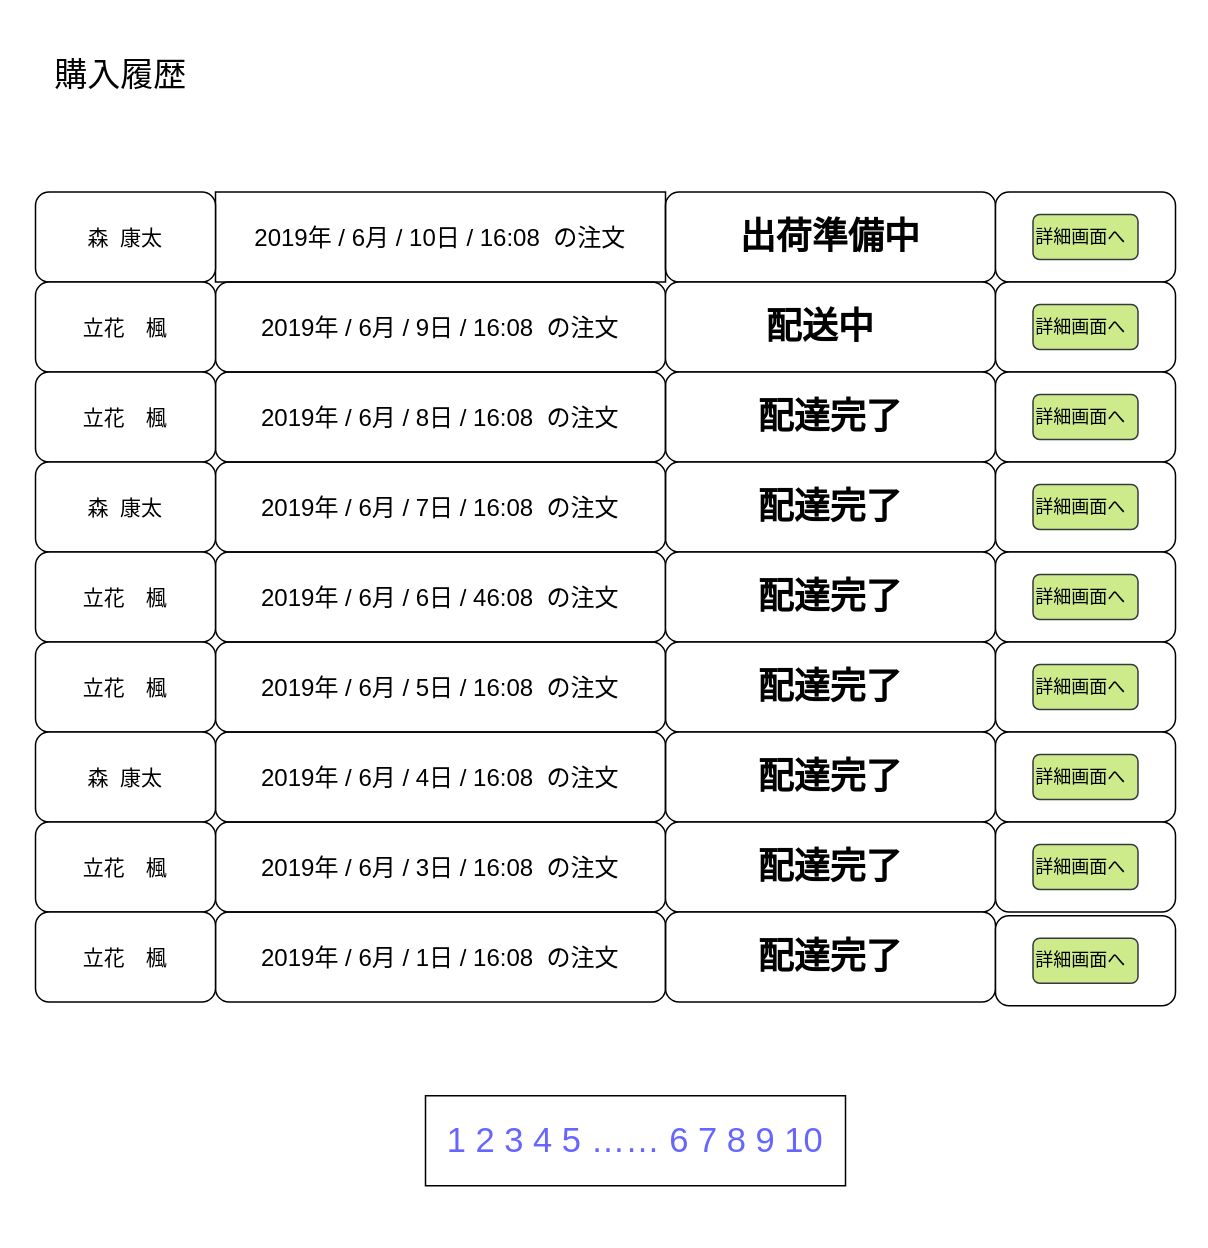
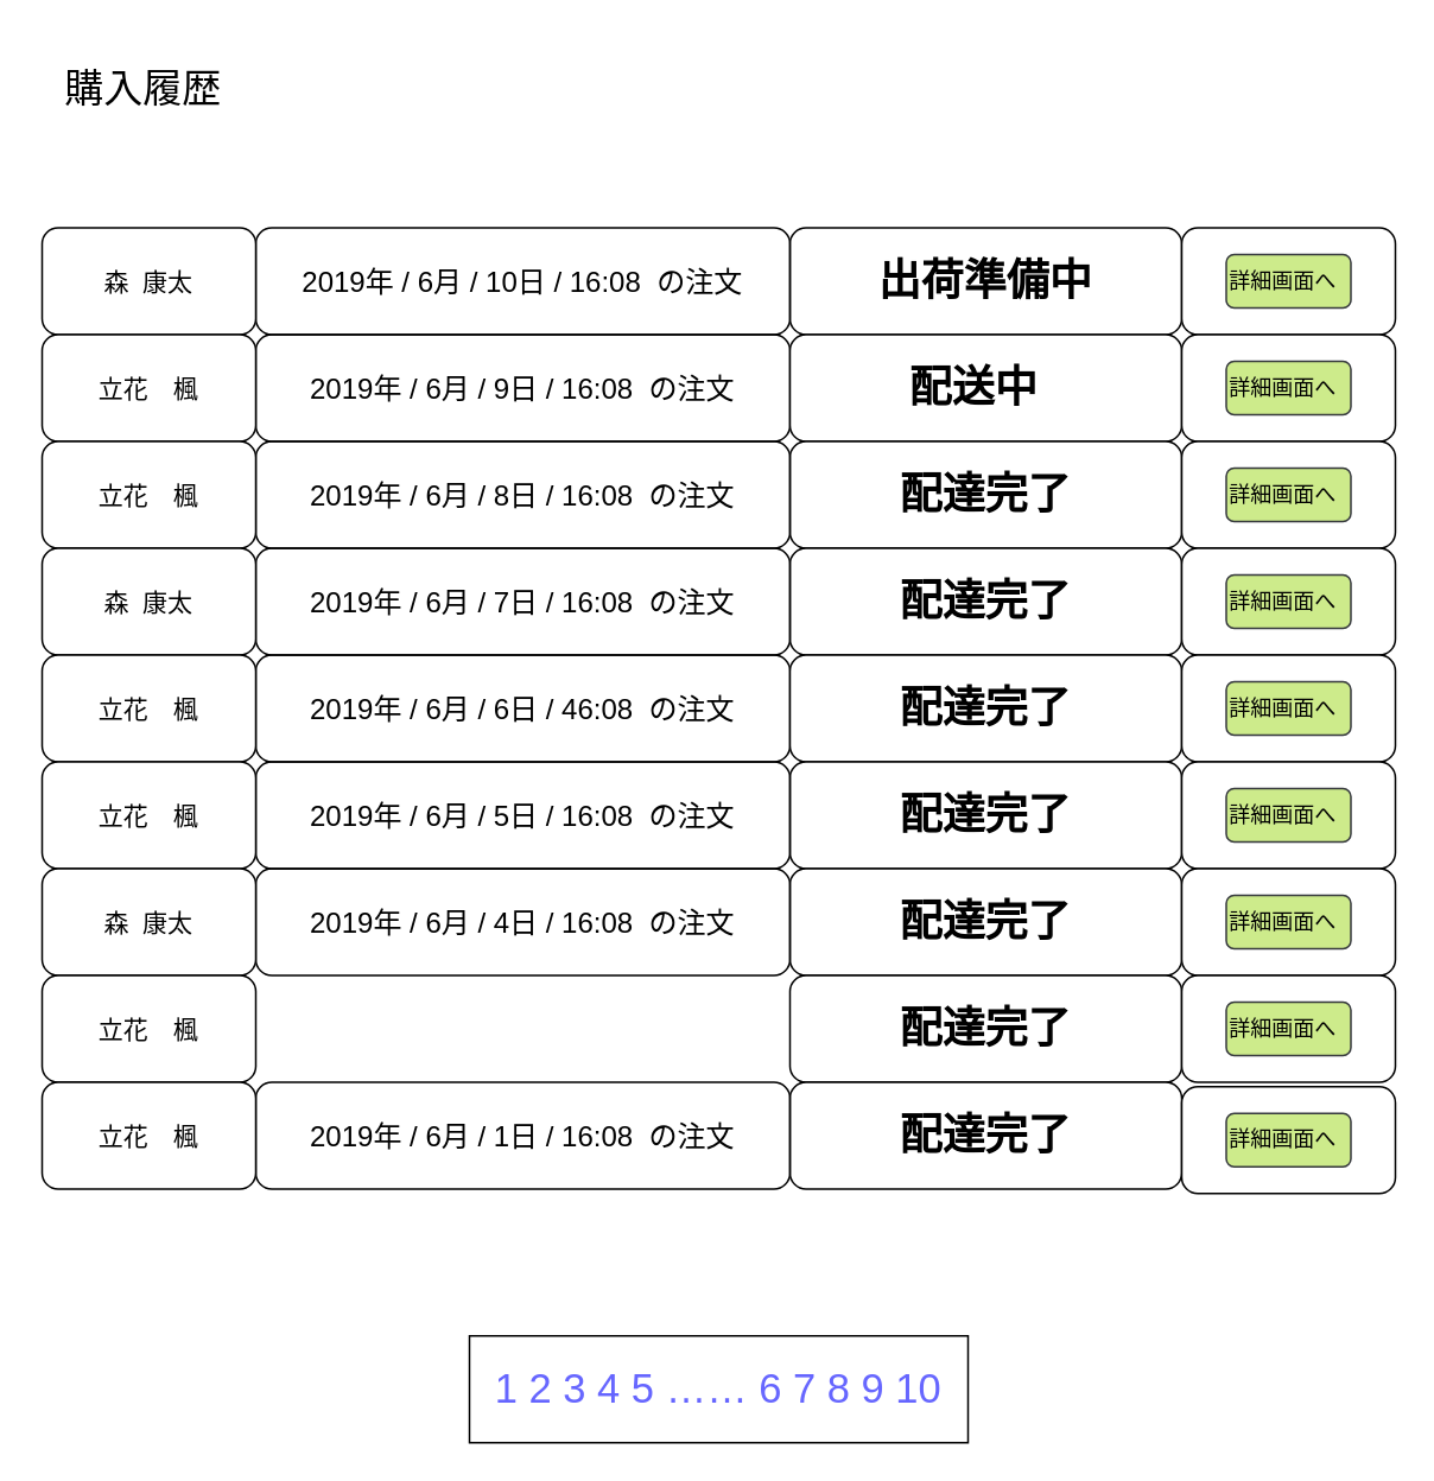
  <mxCell id="0" />
  <mxCell id="1" parent="0" />
  <mxCell id="2" value="&lt;span style=&quot;font-size: 22px&quot;&gt;購入履歴&lt;/span&gt;" style="rounded=0;whiteSpace=wrap;html=1;strokeColor=none;fillColor=#ffffff;" parent="1" vertex="1"><mxGeometry x="20" y="20" width="120" height="60" as="geometry" /></mxCell>
  <mxCell id="3" value="&lt;font style=&quot;font-size: 24px&quot;&gt;&lt;b&gt;&amp;nbsp;出荷準備中&amp;nbsp;&lt;/b&gt;&lt;/font&gt;" style="rounded=1;whiteSpace=wrap;html=1;align=center;" parent="1" vertex="1"><mxGeometry x="443" y="127.5" width="220" height="60" as="geometry" /></mxCell>
  <mxCell id="4" value="2019年 / 6月 / 9日 / 16:08&amp;nbsp; の注文" style="rounded=1;whiteSpace=wrap;html=1;strokeColor=#000000;fillColor=none;fontSize=16;" parent="1" vertex="1"><mxGeometry x="143" y="187.5" width="300" height="60" as="geometry" /></mxCell>
  <mxCell id="5" value="&lt;font style=&quot;font-size: 24px&quot;&gt;&lt;b&gt;配送中&amp;nbsp;&amp;nbsp;&lt;/b&gt;&lt;/font&gt;" style="rounded=1;whiteSpace=wrap;html=1;align=center;" parent="1" vertex="1"><mxGeometry x="443" y="187.5" width="220" height="60" as="geometry" /></mxCell>
  <mxCell id="6" value="&lt;font style=&quot;font-size: 24px&quot;&gt;&lt;b&gt;&amp;nbsp;配達完了&amp;nbsp;&lt;/b&gt;&lt;/font&gt;" style="rounded=1;whiteSpace=wrap;html=1;align=center;" parent="1" vertex="1"><mxGeometry x="443" y="247.5" width="220" height="60" as="geometry" /></mxCell>
  <mxCell id="7" value="2019年 / 6月 / 8日 / 16:08&amp;nbsp; の注文" style="rounded=1;whiteSpace=wrap;html=1;strokeColor=#000000;fillColor=none;fontSize=16;" parent="1" vertex="1"><mxGeometry x="143" y="247.5" width="300" height="60" as="geometry" /></mxCell>
- <mxCell id="8" value="2019年 / 6月 / 10日 / 16:08&amp;nbsp; の注文" style="whiteSpace=wrap;html=1;strokeColor=#000000;fillColor=none;fontSize=16;rounded=0;" parent="1" vertex="1"><mxGeometry x="143" y="127.5" width="300" height="60" as="geometry" /></mxCell>
+ <mxCell id="8" value="2019年 / 6月 / 10日 / 16:08&amp;nbsp; の注文" style="rounded=1;whiteSpace=wrap;html=1;strokeColor=#000000;fillColor=none;fontSize=16;" parent="1" vertex="1"><mxGeometry x="143" y="127.5" width="300" height="60" as="geometry" /></mxCell>
  <mxCell id="9" value="&lt;span style=&quot;text-align: left&quot;&gt;&lt;font style=&quot;font-size: 14px&quot;&gt;森&amp;nbsp; 康太&lt;/font&gt;&lt;/span&gt;" style="rounded=1;whiteSpace=wrap;html=1;" parent="1" vertex="1"><mxGeometry x="23" y="127.5" width="120" height="60" as="geometry" /></mxCell>
  <mxCell id="10" value="&lt;span style=&quot;text-align: left&quot;&gt;&lt;font style=&quot;font-size: 14px&quot;&gt;立花　楓&lt;/font&gt;&lt;/span&gt;" style="rounded=1;whiteSpace=wrap;html=1;" parent="1" vertex="1"><mxGeometry x="23" y="187.5" width="120" height="60" as="geometry" /></mxCell>
  <mxCell id="11" value="&lt;span style=&quot;text-align: left&quot;&gt;&lt;font style=&quot;font-size: 14px&quot;&gt;立花　楓&lt;/font&gt;&lt;/span&gt;" style="rounded=1;whiteSpace=wrap;html=1;" parent="1" vertex="1"><mxGeometry x="23" y="247.5" width="120" height="60" as="geometry" /></mxCell>
  <mxCell id="12" value="&lt;b style=&quot;font-size: 24px&quot;&gt;&amp;nbsp;配達完了&amp;nbsp;&lt;/b&gt;" style="rounded=1;whiteSpace=wrap;html=1;align=center;" parent="1" vertex="1"><mxGeometry x="443" y="307.5" width="220" height="60" as="geometry" /></mxCell>
  <mxCell id="13" value="2019年 / 6月 / 6日 / 46:08&amp;nbsp; の注文" style="rounded=1;whiteSpace=wrap;html=1;strokeColor=#000000;fillColor=none;fontSize=16;" parent="1" vertex="1"><mxGeometry x="143" y="367.5" width="300" height="60" as="geometry" /></mxCell>
  <mxCell id="14" value="&lt;b style=&quot;font-size: 24px ; white-space: normal&quot;&gt;&amp;nbsp;配達完了&amp;nbsp;&lt;/b&gt;" style="rounded=1;whiteSpace=wrap;html=1;align=center;" parent="1" vertex="1"><mxGeometry x="443" y="367.5" width="220" height="60" as="geometry" /></mxCell>
  <mxCell id="15" value="&lt;font style=&quot;font-size: 24px&quot;&gt;&lt;b&gt;&amp;nbsp;配達完了&amp;nbsp;&lt;/b&gt;&lt;/font&gt;" style="rounded=1;whiteSpace=wrap;html=1;align=center;" parent="1" vertex="1"><mxGeometry x="443" y="427.5" width="220" height="60" as="geometry" /></mxCell>
  <mxCell id="16" value="2019年 / 6月 / 5日 / 16:08&amp;nbsp; の注文" style="rounded=1;whiteSpace=wrap;html=1;strokeColor=#000000;fillColor=none;fontSize=16;" parent="1" vertex="1"><mxGeometry x="143" y="427.5" width="300" height="60" as="geometry" /></mxCell>
  <mxCell id="17" value="2019年 / 6月 / 7日 / 16:08&amp;nbsp; の注文" style="rounded=1;whiteSpace=wrap;html=1;strokeColor=#000000;fillColor=none;fontSize=16;" parent="1" vertex="1"><mxGeometry x="143" y="307.5" width="300" height="60" as="geometry" /></mxCell>
  <mxCell id="18" value="&lt;span style=&quot;text-align: left&quot;&gt;&lt;font style=&quot;font-size: 14px&quot;&gt;森&amp;nbsp; 康太&lt;/font&gt;&lt;/span&gt;" style="rounded=1;whiteSpace=wrap;html=1;" parent="1" vertex="1"><mxGeometry x="23" y="307.5" width="120" height="60" as="geometry" /></mxCell>
  <mxCell id="19" value="&lt;span style=&quot;text-align: left&quot;&gt;&lt;font style=&quot;font-size: 14px&quot;&gt;立花　楓&lt;/font&gt;&lt;/span&gt;" style="rounded=1;whiteSpace=wrap;html=1;" parent="1" vertex="1"><mxGeometry x="23" y="367.5" width="120" height="60" as="geometry" /></mxCell>
  <mxCell id="20" value="&lt;span style=&quot;text-align: left&quot;&gt;&lt;font style=&quot;font-size: 14px&quot;&gt;立花　楓&lt;/font&gt;&lt;/span&gt;" style="rounded=1;whiteSpace=wrap;html=1;" parent="1" vertex="1"><mxGeometry x="23" y="427.5" width="120" height="60" as="geometry" /></mxCell>
  <mxCell id="21" value="&lt;b style=&quot;font-size: 24px ; white-space: normal&quot;&gt;&amp;nbsp;配達完了&amp;nbsp;&lt;/b&gt;" style="rounded=1;whiteSpace=wrap;html=1;align=center;" parent="1" vertex="1"><mxGeometry x="443" y="487.5" width="220" height="60" as="geometry" /></mxCell>
- <mxCell id="22" value="2019年 / 6月 / 3日 / 16:08&amp;nbsp; の注文" style="rounded=1;whiteSpace=wrap;html=1;strokeColor=#000000;fillColor=none;fontSize=16;" parent="1" vertex="1"><mxGeometry x="143" y="547.5" width="300" height="60" as="geometry" /></mxCell>
  <mxCell id="23" value="&lt;b style=&quot;font-size: 24px ; white-space: normal&quot;&gt;&amp;nbsp;配達完了&amp;nbsp;&lt;/b&gt;" style="rounded=1;whiteSpace=wrap;html=1;align=center;" parent="1" vertex="1"><mxGeometry x="443" y="547.5" width="220" height="60" as="geometry" /></mxCell>
  <mxCell id="24" value="&lt;font style=&quot;font-size: 24px&quot;&gt;&lt;b&gt;&amp;nbsp;配達完了&amp;nbsp;&lt;/b&gt;&lt;/font&gt;" style="rounded=1;whiteSpace=wrap;html=1;align=center;" parent="1" vertex="1"><mxGeometry x="443" y="607.5" width="220" height="60" as="geometry" /></mxCell>
  <mxCell id="25" value="2019年 / 6月 / 1日 / 16:08&amp;nbsp; の注文" style="rounded=1;whiteSpace=wrap;html=1;strokeColor=#000000;fillColor=none;fontSize=16;" parent="1" vertex="1"><mxGeometry x="143" y="607.5" width="300" height="60" as="geometry" /></mxCell>
  <mxCell id="26" value="2019年 / 6月 / 4日 / 16:08&amp;nbsp; の注文" style="rounded=1;whiteSpace=wrap;html=1;strokeColor=#000000;fillColor=none;fontSize=16;" parent="1" vertex="1"><mxGeometry x="143" y="487.5" width="300" height="60" as="geometry" /></mxCell>
  <mxCell id="27" value="&lt;span style=&quot;text-align: left&quot;&gt;&lt;font style=&quot;font-size: 14px&quot;&gt;森&amp;nbsp; 康太&lt;/font&gt;&lt;/span&gt;" style="rounded=1;whiteSpace=wrap;html=1;" parent="1" vertex="1"><mxGeometry x="23" y="487.5" width="120" height="60" as="geometry" /></mxCell>
  <mxCell id="28" value="&lt;span style=&quot;text-align: left&quot;&gt;&lt;font style=&quot;font-size: 14px&quot;&gt;立花　楓&lt;/font&gt;&lt;/span&gt;" style="rounded=1;whiteSpace=wrap;html=1;" parent="1" vertex="1"><mxGeometry x="23" y="547.5" width="120" height="60" as="geometry" /></mxCell>
  <mxCell id="29" value="&lt;span style=&quot;text-align: left&quot;&gt;&lt;font style=&quot;font-size: 14px&quot;&gt;立花　楓&lt;/font&gt;&lt;/span&gt;" style="rounded=1;whiteSpace=wrap;html=1;" parent="1" vertex="1"><mxGeometry x="23" y="607.5" width="120" height="60" as="geometry" /></mxCell>
- <mxCell id="30" value="1 2 3 4 5 …… 6 7 8 9 10" style="rounded=0;whiteSpace=wrap;html=1;fontSize=23;align=center;fontColor=#6666FF;" parent="1" vertex="1"><mxGeometry x="283" y="730" width="280" height="60" as="geometry" /></mxCell>
+ <mxCell id="30" value="1 2 3 4 5 …… 6 7 8 9 10" style="rounded=0;whiteSpace=wrap;html=1;fontSize=23;align=center;fontColor=#6666FF;" parent="1" vertex="1"><mxGeometry x="263" y="750" width="280" height="60" as="geometry" /></mxCell>
  <mxCell id="31" value="&lt;span style=&quot;font-family: &amp;#34;helvetica&amp;#34; , &amp;#34;arial&amp;#34; , sans-serif ; font-size: 0px ; white-space: nowrap&quot;&gt;%3CmxGraphModel%3E%3Croot%3E%3CmxCell%20id%3D%220%22%2F%3E%3CmxCell%20id%3D%221%22%20parent%3D%220%22%2F%3E%3CmxCell%20id%3D%222%22%20value%3D%22%E8%A9%B3%E7%B4%B0%E7%94%BB%E9%9D%A2%E3%81%B8%22%20style%3D%22rounded%3D1%3BwhiteSpace%3Dwrap%3Bhtml%3D1%3BstrokeWidth%3D1%3BfillColor%3D%23cdeb8b%3Balign%3Dleft%3BstrokeColor%3D%2336393d%3B%22%20vertex%3D%221%22%20parent%3D%221%22%3E%3CmxGeometry%20x%3D%22479%22%20y%3D%22339%22%20width%3D%2270%22%20height%3D%2230%22%20as%3D%22geometry%22%2F%3E%3C%2FmxCell%3E%3C%2Froot%3E%3C%2FmxGraphModel%3E&lt;/span&gt;" style="rounded=1;whiteSpace=wrap;html=1;" parent="1" vertex="1"><mxGeometry x="663" y="127.5" width="120" height="60" as="geometry" /></mxCell>
  <mxCell id="32" value="詳細画面へ" style="rounded=1;whiteSpace=wrap;html=1;strokeWidth=1;fillColor=#cdeb8b;align=left;strokeColor=#36393d;" parent="1" vertex="1"><mxGeometry x="688" y="142.5" width="70" height="30" as="geometry" /></mxCell>
  <mxCell id="33" value="&lt;span style=&quot;font-family: &amp;#34;helvetica&amp;#34; , &amp;#34;arial&amp;#34; , sans-serif ; font-size: 0px ; white-space: nowrap&quot;&gt;%3CmxGraphModel%3E%3Croot%3E%3CmxCell%20id%3D%220%22%2F%3E%3CmxCell%20id%3D%221%22%20parent%3D%220%22%2F%3E%3CmxCell%20id%3D%222%22%20value%3D%22%E8%A9%B3%E7%B4%B0%E7%94%BB%E9%9D%A2%E3%81%B8%22%20style%3D%22rounded%3D1%3BwhiteSpace%3Dwrap%3Bhtml%3D1%3BstrokeWidth%3D1%3BfillColor%3D%23cdeb8b%3Balign%3Dleft%3BstrokeColor%3D%2336393d%3B%22%20vertex%3D%221%22%20parent%3D%221%22%3E%3CmxGeometry%20x%3D%22479%22%20y%3D%22339%22%20width%3D%2270%22%20height%3D%2230%22%20as%3D%22geometry%22%2F%3E%3C%2FmxCell%3E%3C%2Froot%3E%3C%2FmxGraphModel%3E&lt;/span&gt;" style="rounded=1;whiteSpace=wrap;html=1;" parent="1" vertex="1"><mxGeometry x="663" y="187.5" width="120" height="60" as="geometry" /></mxCell>
  <mxCell id="34" value="詳細画面へ" style="rounded=1;whiteSpace=wrap;html=1;strokeWidth=1;fillColor=#cdeb8b;align=left;strokeColor=#36393d;" parent="1" vertex="1"><mxGeometry x="688" y="202.5" width="70" height="30" as="geometry" /></mxCell>
  <mxCell id="35" value="&lt;span style=&quot;font-family: &amp;#34;helvetica&amp;#34; , &amp;#34;arial&amp;#34; , sans-serif ; font-size: 0px ; white-space: nowrap&quot;&gt;%3CmxGraphModel%3E%3Croot%3E%3CmxCell%20id%3D%220%22%2F%3E%3CmxCell%20id%3D%221%22%20parent%3D%220%22%2F%3E%3CmxCell%20id%3D%222%22%20value%3D%22%E8%A9%B3%E7%B4%B0%E7%94%BB%E9%9D%A2%E3%81%B8%22%20style%3D%22rounded%3D1%3BwhiteSpace%3Dwrap%3Bhtml%3D1%3BstrokeWidth%3D1%3BfillColor%3D%23cdeb8b%3Balign%3Dleft%3BstrokeColor%3D%2336393d%3B%22%20vertex%3D%221%22%20parent%3D%221%22%3E%3CmxGeometry%20x%3D%22479%22%20y%3D%22339%22%20width%3D%2270%22%20height%3D%2230%22%20as%3D%22geometry%22%2F%3E%3C%2FmxCell%3E%3C%2Froot%3E%3C%2FmxGraphModel%3E&lt;/span&gt;" style="rounded=1;whiteSpace=wrap;html=1;" parent="1" vertex="1"><mxGeometry x="663" y="247.5" width="120" height="60" as="geometry" /></mxCell>
  <mxCell id="36" value="詳細画面へ" style="rounded=1;whiteSpace=wrap;html=1;strokeWidth=1;fillColor=#cdeb8b;align=left;strokeColor=#36393d;" parent="1" vertex="1"><mxGeometry x="688" y="262.5" width="70" height="30" as="geometry" /></mxCell>
  <mxCell id="37" value="&lt;span style=&quot;font-family: &amp;#34;helvetica&amp;#34; , &amp;#34;arial&amp;#34; , sans-serif ; font-size: 0px ; white-space: nowrap&quot;&gt;%3CmxGraphModel%3E%3Croot%3E%3CmxCell%20id%3D%220%22%2F%3E%3CmxCell%20id%3D%221%22%20parent%3D%220%22%2F%3E%3CmxCell%20id%3D%222%22%20value%3D%22%E8%A9%B3%E7%B4%B0%E7%94%BB%E9%9D%A2%E3%81%B8%22%20style%3D%22rounded%3D1%3BwhiteSpace%3Dwrap%3Bhtml%3D1%3BstrokeWidth%3D1%3BfillColor%3D%23cdeb8b%3Balign%3Dleft%3BstrokeColor%3D%2336393d%3B%22%20vertex%3D%221%22%20parent%3D%221%22%3E%3CmxGeometry%20x%3D%22479%22%20y%3D%22339%22%20width%3D%2270%22%20height%3D%2230%22%20as%3D%22geometry%22%2F%3E%3C%2FmxCell%3E%3C%2Froot%3E%3C%2FmxGraphModel%3E&lt;/span&gt;" style="rounded=1;whiteSpace=wrap;html=1;" parent="1" vertex="1"><mxGeometry x="663" y="307.5" width="120" height="60" as="geometry" /></mxCell>
  <mxCell id="38" value="詳細画面へ" style="rounded=1;whiteSpace=wrap;html=1;strokeWidth=1;fillColor=#cdeb8b;align=left;strokeColor=#36393d;" parent="1" vertex="1"><mxGeometry x="688" y="322.5" width="70" height="30" as="geometry" /></mxCell>
  <mxCell id="39" value="&lt;span style=&quot;font-family: &amp;#34;helvetica&amp;#34; , &amp;#34;arial&amp;#34; , sans-serif ; font-size: 0px ; white-space: nowrap&quot;&gt;%3CmxGraphModel%3E%3Croot%3E%3CmxCell%20id%3D%220%22%2F%3E%3CmxCell%20id%3D%221%22%20parent%3D%220%22%2F%3E%3CmxCell%20id%3D%222%22%20value%3D%22%E8%A9%B3%E7%B4%B0%E7%94%BB%E9%9D%A2%E3%81%B8%22%20style%3D%22rounded%3D1%3BwhiteSpace%3Dwrap%3Bhtml%3D1%3BstrokeWidth%3D1%3BfillColor%3D%23cdeb8b%3Balign%3Dleft%3BstrokeColor%3D%2336393d%3B%22%20vertex%3D%221%22%20parent%3D%221%22%3E%3CmxGeometry%20x%3D%22479%22%20y%3D%22339%22%20width%3D%2270%22%20height%3D%2230%22%20as%3D%22geometry%22%2F%3E%3C%2FmxCell%3E%3C%2Froot%3E%3C%2FmxGraphModel%3E&lt;/span&gt;" style="rounded=1;whiteSpace=wrap;html=1;" parent="1" vertex="1"><mxGeometry x="663" y="367.5" width="120" height="60" as="geometry" /></mxCell>
  <mxCell id="40" value="詳細画面へ" style="rounded=1;whiteSpace=wrap;html=1;strokeWidth=1;fillColor=#cdeb8b;align=left;strokeColor=#36393d;" parent="1" vertex="1"><mxGeometry x="688" y="382.5" width="70" height="30" as="geometry" /></mxCell>
  <mxCell id="41" value="&lt;span style=&quot;font-family: &amp;#34;helvetica&amp;#34; , &amp;#34;arial&amp;#34; , sans-serif ; font-size: 0px ; white-space: nowrap&quot;&gt;%3CmxGraphModel%3E%3Croot%3E%3CmxCell%20id%3D%220%22%2F%3E%3CmxCell%20id%3D%221%22%20parent%3D%220%22%2F%3E%3CmxCell%20id%3D%222%22%20value%3D%22%E8%A9%B3%E7%B4%B0%E7%94%BB%E9%9D%A2%E3%81%B8%22%20style%3D%22rounded%3D1%3BwhiteSpace%3Dwrap%3Bhtml%3D1%3BstrokeWidth%3D1%3BfillColor%3D%23cdeb8b%3Balign%3Dleft%3BstrokeColor%3D%2336393d%3B%22%20vertex%3D%221%22%20parent%3D%221%22%3E%3CmxGeometry%20x%3D%22479%22%20y%3D%22339%22%20width%3D%2270%22%20height%3D%2230%22%20as%3D%22geometry%22%2F%3E%3C%2FmxCell%3E%3C%2Froot%3E%3C%2FmxGraphModel%3E&lt;/span&gt;" style="rounded=1;whiteSpace=wrap;html=1;" parent="1" vertex="1"><mxGeometry x="663" y="427.5" width="120" height="60" as="geometry" /></mxCell>
  <mxCell id="42" value="詳細画面へ" style="rounded=1;whiteSpace=wrap;html=1;strokeWidth=1;fillColor=#cdeb8b;align=left;strokeColor=#36393d;" parent="1" vertex="1"><mxGeometry x="688" y="442.5" width="70" height="30" as="geometry" /></mxCell>
  <mxCell id="43" value="&lt;span style=&quot;font-family: &amp;#34;helvetica&amp;#34; , &amp;#34;arial&amp;#34; , sans-serif ; font-size: 0px ; white-space: nowrap&quot;&gt;%3CmxGraphModel%3E%3Croot%3E%3CmxCell%20id%3D%220%22%2F%3E%3CmxCell%20id%3D%221%22%20parent%3D%220%22%2F%3E%3CmxCell%20id%3D%222%22%20value%3D%22%E8%A9%B3%E7%B4%B0%E7%94%BB%E9%9D%A2%E3%81%B8%22%20style%3D%22rounded%3D1%3BwhiteSpace%3Dwrap%3Bhtml%3D1%3BstrokeWidth%3D1%3BfillColor%3D%23cdeb8b%3Balign%3Dleft%3BstrokeColor%3D%2336393d%3B%22%20vertex%3D%221%22%20parent%3D%221%22%3E%3CmxGeometry%20x%3D%22479%22%20y%3D%22339%22%20width%3D%2270%22%20height%3D%2230%22%20as%3D%22geometry%22%2F%3E%3C%2FmxCell%3E%3C%2Froot%3E%3C%2FmxGraphModel%3E&lt;/span&gt;" style="rounded=1;whiteSpace=wrap;html=1;" parent="1" vertex="1"><mxGeometry x="663" y="487.5" width="120" height="60" as="geometry" /></mxCell>
  <mxCell id="44" value="詳細画面へ" style="rounded=1;whiteSpace=wrap;html=1;strokeWidth=1;fillColor=#cdeb8b;align=left;strokeColor=#36393d;" parent="1" vertex="1"><mxGeometry x="688" y="502.5" width="70" height="30" as="geometry" /></mxCell>
  <mxCell id="45" value="&lt;span style=&quot;font-family: &amp;#34;helvetica&amp;#34; , &amp;#34;arial&amp;#34; , sans-serif ; font-size: 0px ; white-space: nowrap&quot;&gt;%3CmxGraphModel%3E%3Croot%3E%3CmxCell%20id%3D%220%22%2F%3E%3CmxCell%20id%3D%221%22%20parent%3D%220%22%2F%3E%3CmxCell%20id%3D%222%22%20value%3D%22%E8%A9%B3%E7%B4%B0%E7%94%BB%E9%9D%A2%E3%81%B8%22%20style%3D%22rounded%3D1%3BwhiteSpace%3Dwrap%3Bhtml%3D1%3BstrokeWidth%3D1%3BfillColor%3D%23cdeb8b%3Balign%3Dleft%3BstrokeColor%3D%2336393d%3B%22%20vertex%3D%221%22%20parent%3D%221%22%3E%3CmxGeometry%20x%3D%22479%22%20y%3D%22339%22%20width%3D%2270%22%20height%3D%2230%22%20as%3D%22geometry%22%2F%3E%3C%2FmxCell%3E%3C%2Froot%3E%3C%2FmxGraphModel%3E&lt;/span&gt;" style="rounded=1;whiteSpace=wrap;html=1;" parent="1" vertex="1"><mxGeometry x="663" y="547.5" width="120" height="60" as="geometry" /></mxCell>
  <mxCell id="46" value="詳細画面へ" style="rounded=1;whiteSpace=wrap;html=1;strokeWidth=1;fillColor=#cdeb8b;align=left;strokeColor=#36393d;" parent="1" vertex="1"><mxGeometry x="688" y="562.5" width="70" height="30" as="geometry" /></mxCell>
  <mxCell id="47" value="&lt;span style=&quot;font-family: &amp;#34;helvetica&amp;#34; , &amp;#34;arial&amp;#34; , sans-serif ; font-size: 0px ; white-space: nowrap&quot;&gt;%3CmxGraphModel%3E%3Croot%3E%3CmxCell%20id%3D%220%22%2F%3E%3CmxCell%20id%3D%221%22%20parent%3D%220%22%2F%3E%3CmxCell%20id%3D%222%22%20value%3D%22%E8%A9%B3%E7%B4%B0%E7%94%BB%E9%9D%A2%E3%81%B8%22%20style%3D%22rounded%3D1%3BwhiteSpace%3Dwrap%3Bhtml%3D1%3BstrokeWidth%3D1%3BfillColor%3D%23cdeb8b%3Balign%3Dleft%3BstrokeColor%3D%2336393d%3B%22%20vertex%3D%221%22%20parent%3D%221%22%3E%3CmxGeometry%20x%3D%22479%22%20y%3D%22339%22%20width%3D%2270%22%20height%3D%2230%22%20as%3D%22geometry%22%2F%3E%3C%2FmxCell%3E%3C%2Froot%3E%3C%2FmxGraphModel%3E&lt;/span&gt;" style="rounded=1;whiteSpace=wrap;html=1;" parent="1" vertex="1"><mxGeometry x="663" y="610" width="120" height="60" as="geometry" /></mxCell>
  <mxCell id="48" value="詳細画面へ" style="rounded=1;whiteSpace=wrap;html=1;strokeWidth=1;fillColor=#cdeb8b;align=left;strokeColor=#36393d;" parent="1" vertex="1"><mxGeometry x="688" y="625" width="70" height="30" as="geometry" /></mxCell>
